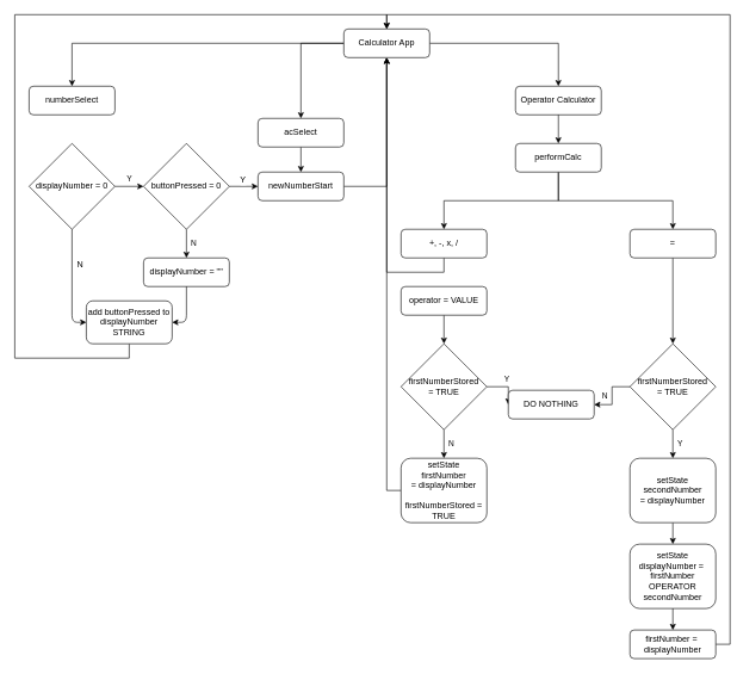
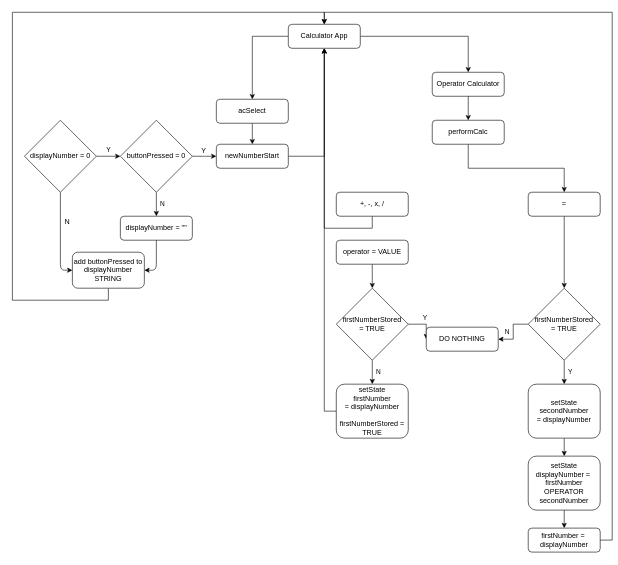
  <mxCell id="0" />
  <mxCell id="1" parent="0" />
- <mxCell id="2" value="numberSelect" style="rounded=1;whiteSpace=wrap;html=1;" vertex="1" parent="1"><mxGeometry x="40" y="120" width="120" height="40" as="geometry" /></mxCell>
  <mxCell id="3" value="Operator Calculator" style="rounded=1;whiteSpace=wrap;html=1;" vertex="1" parent="1"><mxGeometry x="720" y="120" width="120" height="40" as="geometry" /></mxCell>
  <mxCell id="4" style="edgeStyle=orthogonalEdgeStyle;rounded=0;orthogonalLoop=1;jettySize=auto;html=1;exitX=1;exitY=0.5;exitDx=0;exitDy=0;entryX=0.5;entryY=1;entryDx=0;entryDy=0;" edge="1" parent="1" source="5" target="21"><mxGeometry relative="1" as="geometry" /></mxCell>
  <mxCell id="5" value="newNumberStart" style="rounded=1;whiteSpace=wrap;html=1;" vertex="1" parent="1"><mxGeometry x="360" y="240" width="120" height="40" as="geometry" /></mxCell>
  <mxCell id="6" value="displayNumber = 0" style="rhombus;whiteSpace=wrap;html=1;" vertex="1" parent="1"><mxGeometry x="40" y="200" width="120" height="120" as="geometry" /></mxCell>
  <mxCell id="7" value="buttonPressed = 0" style="rhombus;whiteSpace=wrap;html=1;" vertex="1" parent="1"><mxGeometry x="200" y="200" width="120" height="120" as="geometry" /></mxCell>
  <mxCell id="8" value="Y" style="endArrow=classic;html=1;exitX=1;exitY=0.5;exitDx=0;exitDy=0;entryX=0;entryY=0.5;entryDx=0;entryDy=0;" edge="1" parent="1" source="6" target="7"><mxGeometry y="10" width="50" height="50" relative="1" as="geometry"><mxPoint x="40" y="620" as="sourcePoint" /><mxPoint x="90" y="570" as="targetPoint" /><mxPoint as="offset" /></mxGeometry></mxCell>
  <mxCell id="9" value="" style="endArrow=classic;html=1;entryX=0;entryY=0.5;entryDx=0;entryDy=0;exitX=1;exitY=0.5;exitDx=0;exitDy=0;" edge="1" parent="1" source="7" target="5"><mxGeometry width="50" height="50" relative="1" as="geometry"><mxPoint x="40" y="390" as="sourcePoint" /><mxPoint x="90" y="340" as="targetPoint" /></mxGeometry></mxCell>
  <mxCell id="10" value="Y" style="text;html=1;align=center;verticalAlign=middle;resizable=0;points=[];labelBackgroundColor=#ffffff;" vertex="1" connectable="0" parent="9"><mxGeometry x="-0.1" y="-1" relative="1" as="geometry"><mxPoint y="-11" as="offset" /></mxGeometry></mxCell>
  <mxCell id="11" value="displayNumber = &quot;&quot;" style="rounded=1;whiteSpace=wrap;html=1;" vertex="1" parent="1"><mxGeometry x="200" y="360" width="120" height="40" as="geometry" /></mxCell>
  <mxCell id="12" style="edgeStyle=orthogonalEdgeStyle;rounded=0;orthogonalLoop=1;jettySize=auto;html=1;exitX=0.5;exitY=1;exitDx=0;exitDy=0;entryX=0.5;entryY=0;entryDx=0;entryDy=0;" edge="1" parent="1" source="13" target="21"><mxGeometry relative="1" as="geometry"><Array as="points"><mxPoint x="180" y="500" /><mxPoint x="20" y="500" /><mxPoint x="20" y="20" /><mxPoint x="540" y="20" /></Array></mxGeometry></mxCell>
  <mxCell id="13" value="add buttonPressed to displayNumber STRING" style="rounded=1;whiteSpace=wrap;html=1;" vertex="1" parent="1"><mxGeometry x="120" y="420" width="120" height="60" as="geometry" /></mxCell>
  <mxCell id="14" value="N" style="endArrow=classic;html=1;exitX=0.5;exitY=1;exitDx=0;exitDy=0;entryX=0.5;entryY=0;entryDx=0;entryDy=0;" edge="1" parent="1" source="7" target="11"><mxGeometry y="10" width="50" height="50" relative="1" as="geometry"><mxPoint x="40" y="560" as="sourcePoint" /><mxPoint x="90" y="510" as="targetPoint" /><mxPoint as="offset" /></mxGeometry></mxCell>
  <mxCell id="15" value="" style="endArrow=classic;html=1;exitX=0.5;exitY=1;exitDx=0;exitDy=0;entryX=0;entryY=0.5;entryDx=0;entryDy=0;" edge="1" parent="1" source="6" target="13"><mxGeometry width="50" height="50" relative="1" as="geometry"><mxPoint x="40" y="550" as="sourcePoint" /><mxPoint x="90" y="500" as="targetPoint" /><Array as="points"><mxPoint x="100" y="450" /></Array></mxGeometry></mxCell>
  <mxCell id="16" value="N" style="text;html=1;align=center;verticalAlign=middle;resizable=0;points=[];labelBackgroundColor=#ffffff;" vertex="1" connectable="0" parent="15"><mxGeometry x="-0.352" relative="1" as="geometry"><mxPoint x="10" as="offset" /></mxGeometry></mxCell>
  <mxCell id="17" value="" style="endArrow=classic;html=1;exitX=0.5;exitY=1;exitDx=0;exitDy=0;entryX=1;entryY=0.5;entryDx=0;entryDy=0;" edge="1" parent="1" source="11" target="13"><mxGeometry width="50" height="50" relative="1" as="geometry"><mxPoint x="40" y="550" as="sourcePoint" /><mxPoint x="90" y="500" as="targetPoint" /><Array as="points"><mxPoint x="260" y="450" /></Array></mxGeometry></mxCell>
  <mxCell id="18" style="edgeStyle=orthogonalEdgeStyle;rounded=0;orthogonalLoop=1;jettySize=auto;html=1;exitX=1;exitY=0.5;exitDx=0;exitDy=0;entryX=0.5;entryY=0;entryDx=0;entryDy=0;" edge="1" parent="1" source="21" target="3"><mxGeometry relative="1" as="geometry" /></mxCell>
- <mxCell id="19" style="edgeStyle=orthogonalEdgeStyle;rounded=0;orthogonalLoop=1;jettySize=auto;html=1;exitX=0;exitY=0.5;exitDx=0;exitDy=0;entryX=0.5;entryY=0;entryDx=0;entryDy=0;" edge="1" parent="1" source="21" target="2"><mxGeometry relative="1" as="geometry" /></mxCell>
  <mxCell id="20" style="edgeStyle=orthogonalEdgeStyle;rounded=0;orthogonalLoop=1;jettySize=auto;html=1;exitX=0;exitY=0.5;exitDx=0;exitDy=0;entryX=0.5;entryY=0;entryDx=0;entryDy=0;" edge="1" parent="1" source="21" target="48"><mxGeometry relative="1" as="geometry" /></mxCell>
  <mxCell id="21" value="Calculator App" style="rounded=1;whiteSpace=wrap;html=1;" vertex="1" parent="1"><mxGeometry x="480" y="40" width="120" height="40" as="geometry" /></mxCell>
- <mxCell id="22" style="edgeStyle=orthogonalEdgeStyle;rounded=0;orthogonalLoop=1;jettySize=auto;html=1;exitX=0.5;exitY=1;exitDx=0;exitDy=0;entryX=0.5;entryY=0;entryDx=0;entryDy=0;" edge="1" parent="1" source="24" target="29"><mxGeometry relative="1" as="geometry" /></mxCell>
  <mxCell id="23" style="edgeStyle=orthogonalEdgeStyle;rounded=0;orthogonalLoop=1;jettySize=auto;html=1;exitX=0.5;exitY=1;exitDx=0;exitDy=0;entryX=0.5;entryY=0;entryDx=0;entryDy=0;" edge="1" parent="1" source="24" target="35"><mxGeometry relative="1" as="geometry" /></mxCell>
  <mxCell id="24" value="performCalc" style="rounded=1;whiteSpace=wrap;html=1;" vertex="1" parent="1"><mxGeometry x="720" y="200" width="120" height="40" as="geometry" /></mxCell>
  <mxCell id="25" value="" style="endArrow=classic;html=1;exitX=0.5;exitY=1;exitDx=0;exitDy=0;entryX=0.5;entryY=0;entryDx=0;entryDy=0;" edge="1" parent="1" source="3" target="24"><mxGeometry width="50" height="50" relative="1" as="geometry"><mxPoint x="80" y="550" as="sourcePoint" /><mxPoint x="130" y="500" as="targetPoint" /></mxGeometry></mxCell>
  <mxCell id="26" value="Y" style="edgeStyle=orthogonalEdgeStyle;rounded=0;orthogonalLoop=1;jettySize=auto;html=1;exitX=1;exitY=0.5;exitDx=0;exitDy=0;entryX=0;entryY=0.5;entryDx=0;entryDy=0;" edge="1" parent="1" source="27" target="30"><mxGeometry y="10" relative="1" as="geometry"><mxPoint as="offset" /></mxGeometry></mxCell>
  <mxCell id="27" value="firstNumberStored&lt;br&gt;= TRUE" style="rhombus;whiteSpace=wrap;html=1;" vertex="1" parent="1"><mxGeometry x="560" y="480" width="120" height="120" as="geometry" /></mxCell>
  <mxCell id="28" style="edgeStyle=orthogonalEdgeStyle;rounded=0;orthogonalLoop=1;jettySize=auto;html=1;exitX=0.5;exitY=1;exitDx=0;exitDy=0;" edge="1" parent="1" source="29" target="21"><mxGeometry relative="1" as="geometry" /></mxCell>
  <mxCell id="29" value="+, -, x, /" style="rounded=1;whiteSpace=wrap;html=1;" vertex="1" parent="1"><mxGeometry x="560" y="320" width="120" height="40" as="geometry" /></mxCell>
  <mxCell id="30" value="DO NOTHING" style="rounded=1;whiteSpace=wrap;html=1;" vertex="1" parent="1"><mxGeometry x="710" y="545" width="120" height="40" as="geometry" /></mxCell>
  <mxCell id="31" style="edgeStyle=orthogonalEdgeStyle;rounded=0;orthogonalLoop=1;jettySize=auto;html=1;exitX=0;exitY=0.5;exitDx=0;exitDy=0;entryX=0.5;entryY=1;entryDx=0;entryDy=0;" edge="1" parent="1" source="32" target="21"><mxGeometry relative="1" as="geometry" /></mxCell>
  <mxCell id="32" value="setState &lt;br&gt;firstNumber&lt;br&gt;= displayNumber&lt;br&gt;&lt;br&gt;firstNumberStored =&lt;br&gt;TRUE" style="rounded=1;whiteSpace=wrap;html=1;" vertex="1" parent="1"><mxGeometry x="560" y="640" width="120" height="90" as="geometry" /></mxCell>
  <mxCell id="33" value="N" style="endArrow=classic;html=1;entryX=0.5;entryY=0;entryDx=0;entryDy=0;exitX=0.5;exitY=1;exitDx=0;exitDy=0;" edge="1" parent="1" source="27" target="32"><mxGeometry y="10" width="50" height="50" relative="1" as="geometry"><mxPoint x="80" y="750" as="sourcePoint" /><mxPoint x="130" y="700" as="targetPoint" /><mxPoint as="offset" /></mxGeometry></mxCell>
  <mxCell id="34" style="edgeStyle=orthogonalEdgeStyle;rounded=0;orthogonalLoop=1;jettySize=auto;html=1;exitX=0.5;exitY=1;exitDx=0;exitDy=0;entryX=0.5;entryY=0;entryDx=0;entryDy=0;" edge="1" parent="1" source="35" target="40"><mxGeometry relative="1" as="geometry" /></mxCell>
  <mxCell id="35" value="=" style="rounded=1;whiteSpace=wrap;html=1;" vertex="1" parent="1"><mxGeometry x="880" y="320" width="120" height="40" as="geometry" /></mxCell>
  <mxCell id="36" style="edgeStyle=orthogonalEdgeStyle;rounded=0;orthogonalLoop=1;jettySize=auto;html=1;exitX=0.5;exitY=1;exitDx=0;exitDy=0;entryX=0.5;entryY=0;entryDx=0;entryDy=0;" edge="1" parent="1" source="37" target="27"><mxGeometry relative="1" as="geometry" /></mxCell>
  <mxCell id="37" value="operator = VALUE" style="rounded=1;whiteSpace=wrap;html=1;" vertex="1" parent="1"><mxGeometry x="560" y="400" width="120" height="40" as="geometry" /></mxCell>
  <mxCell id="38" value="N" style="edgeStyle=orthogonalEdgeStyle;rounded=0;orthogonalLoop=1;jettySize=auto;html=1;exitX=0;exitY=0.5;exitDx=0;exitDy=0;entryX=1;entryY=0.5;entryDx=0;entryDy=0;" edge="1" parent="1" source="40" target="30"><mxGeometry y="-10" relative="1" as="geometry"><mxPoint as="offset" /></mxGeometry></mxCell>
  <mxCell id="39" value="Y" style="edgeStyle=orthogonalEdgeStyle;rounded=0;orthogonalLoop=1;jettySize=auto;html=1;exitX=0.5;exitY=1;exitDx=0;exitDy=0;entryX=0.5;entryY=0;entryDx=0;entryDy=0;" edge="1" parent="1" source="40" target="42"><mxGeometry y="10" relative="1" as="geometry"><mxPoint as="offset" /></mxGeometry></mxCell>
  <mxCell id="40" value="firstNumberStored&lt;br&gt;= TRUE" style="rhombus;whiteSpace=wrap;html=1;" vertex="1" parent="1"><mxGeometry x="880" y="480" width="120" height="120" as="geometry" /></mxCell>
  <mxCell id="41" style="edgeStyle=orthogonalEdgeStyle;rounded=0;orthogonalLoop=1;jettySize=auto;html=1;exitX=0.5;exitY=1;exitDx=0;exitDy=0;entryX=0.5;entryY=0;entryDx=0;entryDy=0;" edge="1" parent="1" source="42" target="44"><mxGeometry relative="1" as="geometry" /></mxCell>
  <mxCell id="42" value="setState &lt;br&gt;secondNumber&lt;br&gt;= displayNumber" style="rounded=1;whiteSpace=wrap;html=1;" vertex="1" parent="1"><mxGeometry x="880" y="640" width="120" height="90" as="geometry" /></mxCell>
  <mxCell id="43" style="edgeStyle=orthogonalEdgeStyle;rounded=0;orthogonalLoop=1;jettySize=auto;html=1;exitX=0.5;exitY=1;exitDx=0;exitDy=0;entryX=0.5;entryY=0;entryDx=0;entryDy=0;" edge="1" parent="1" source="44" target="46"><mxGeometry relative="1" as="geometry" /></mxCell>
  <mxCell id="44" value="setState&lt;br&gt;displayNumber =&amp;nbsp;&lt;br&gt;firstNumber&lt;br&gt;OPERATOR&lt;br&gt;secondNumber" style="rounded=1;whiteSpace=wrap;html=1;" vertex="1" parent="1"><mxGeometry x="880" y="760" width="120" height="90" as="geometry" /></mxCell>
  <mxCell id="45" style="edgeStyle=orthogonalEdgeStyle;rounded=0;orthogonalLoop=1;jettySize=auto;html=1;exitX=1;exitY=0.5;exitDx=0;exitDy=0;entryX=0.5;entryY=0;entryDx=0;entryDy=0;" edge="1" parent="1" source="46" target="21"><mxGeometry relative="1" as="geometry" /></mxCell>
  <mxCell id="46" value="firstNumber =&amp;nbsp;&lt;br&gt;displayNumber" style="rounded=1;whiteSpace=wrap;html=1;" vertex="1" parent="1"><mxGeometry x="880" y="880" width="120" height="40" as="geometry" /></mxCell>
  <mxCell id="47" style="edgeStyle=orthogonalEdgeStyle;rounded=0;orthogonalLoop=1;jettySize=auto;html=1;exitX=0.5;exitY=1;exitDx=0;exitDy=0;entryX=0.5;entryY=0;entryDx=0;entryDy=0;" edge="1" parent="1" source="48" target="5"><mxGeometry relative="1" as="geometry" /></mxCell>
  <mxCell id="48" value="acSelect" style="rounded=1;whiteSpace=wrap;html=1;" vertex="1" parent="1"><mxGeometry x="360" y="165" width="120" height="40" as="geometry" /></mxCell>
